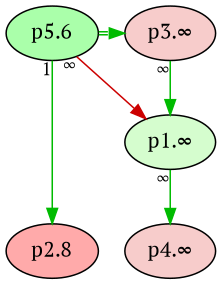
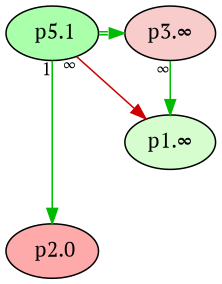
  digraph {
    fontname="PT Serif"
    rankdir=TB
    node [fillcolor="#f7cccb" fontname="PT Serif" fontsize=14 style=filled]
    edge [color="#00BB00" dir=forward fontname="PT Serif" fontsize=12 labeldistance=1.5 style=solid taillabel="∞"]
-   n1 [fillcolor="#FFAAAA" label="p2.8"]
-   n2 [fillcolor="#AAFFAA" label="p5.6"]
+   n1 [fillcolor="#FFAAAA" label=" p2.0"]
+   n2 [fillcolor="#AAFFAA" label=" p5.1"]
    n3 [label="p3.∞"]
    n4 [fillcolor="#d5fdce" label="p1.∞"]
-   n5 [label="p4.∞"]
    subgraph sub_1 {
      rank=max
      n1
    }
    subgraph sub_2 {
      rank=min
      n2
    }
    n2 -> n1 [taillabel=1]
    n2 -> n3 [color="#00BB00:#00BB00" constraint=false style=dashed taillabel=""]
    n2 -> n4 [color="#CC0000"]
    n3 -> n4
-   n4 -> n5
  }
